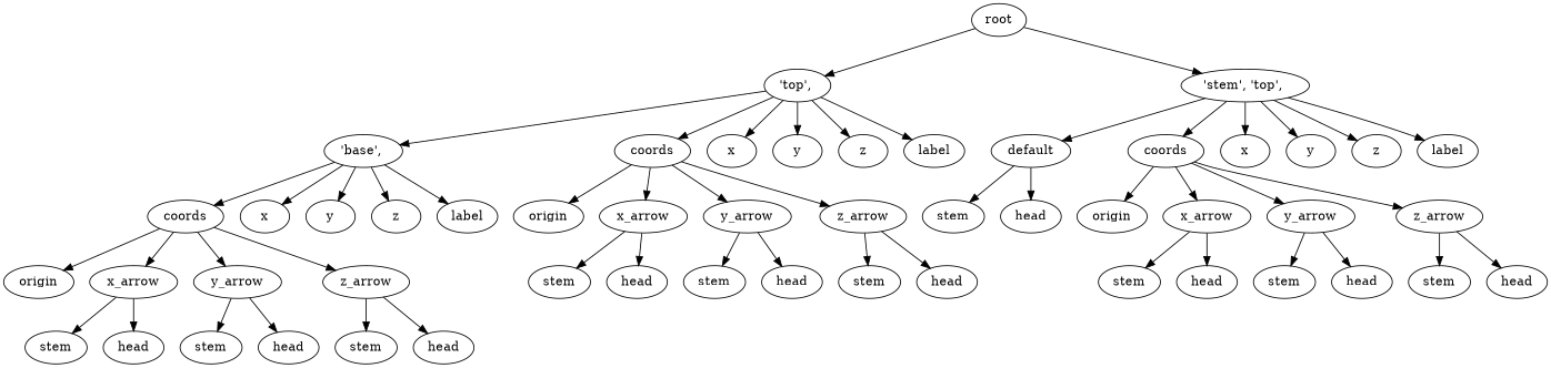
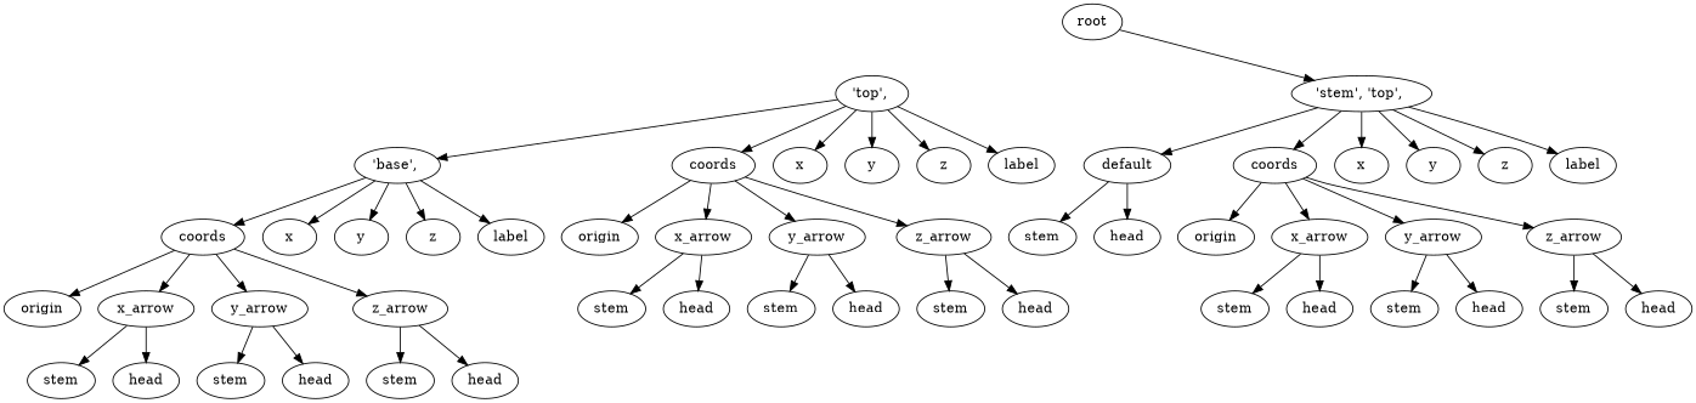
  digraph {
    n1 [label=root]
    n2 [label="'top',\ "]
    n3 [label="'stem',\ 'top',\ "]
    n4 [label=default]
    n5 [label=stem]
    n6 [label=head]
    n7 [label="'base',\ "]
    n8 [label=coords]
    n9 [label=x]
    n10 [label=y]
    n11 [label=z]
    n12 [label=label]
    n13 [label=coords]
    n14 [label=x]
    n15 [label=y]
    n16 [label=z]
    n17 [label=label]
    n18 [label=coords]
    n19 [label=x]
    n20 [label=y]
    n21 [label=z]
    n22 [label=label]
    n23 [label=origin]
    n24 [label=x_arrow]
    n25 [label=y_arrow]
    n26 [label=z_arrow]
    n27 [label=stem]
    n28 [label=head]
    n29 [label=stem]
    n30 [label=head]
    n31 [label=stem]
    n32 [label=head]
    n33 [label=origin]
    n34 [label=x_arrow]
    n35 [label=y_arrow]
    n36 [label=z_arrow]
    n37 [label=stem]
    n38 [label=head]
    n39 [label=stem]
    n40 [label=head]
    n41 [label=stem]
    n42 [label=head]
    n43 [label=origin]
    n44 [label=x_arrow]
    n45 [label=y_arrow]
    n46 [label=z_arrow]
    n47 [label=stem]
    n48 [label=head]
    n49 [label=stem]
    n50 [label=head]
    n51 [label=stem]
    n52 [label=head]
-   n1 -> n2
    n1 -> n3
    n2 -> n7
    n2 -> n13
    n2 -> n14
    n2 -> n15
    n2 -> n16
    n2 -> n17
    n3 -> n4
    n3 -> n18
    n3 -> n19
    n3 -> n20
    n3 -> n21
    n3 -> n22
    n4 -> n5
    n4 -> n6
    n7 -> n8
    n7 -> n9
    n7 -> n10
    n7 -> n11
    n7 -> n12
    n8 -> n23
    n8 -> n24
    n8 -> n25
    n8 -> n26
    n13 -> n33
    n13 -> n34
    n13 -> n35
    n13 -> n36
    n18 -> n43
    n18 -> n44
    n18 -> n45
    n18 -> n46
    n24 -> n27
    n24 -> n28
    n25 -> n29
    n25 -> n30
    n26 -> n31
    n26 -> n32
    n34 -> n37
    n34 -> n38
    n35 -> n39
    n35 -> n40
    n36 -> n41
    n36 -> n42
    n44 -> n47
    n44 -> n48
    n45 -> n49
    n45 -> n50
    n46 -> n51
    n46 -> n52
  }
